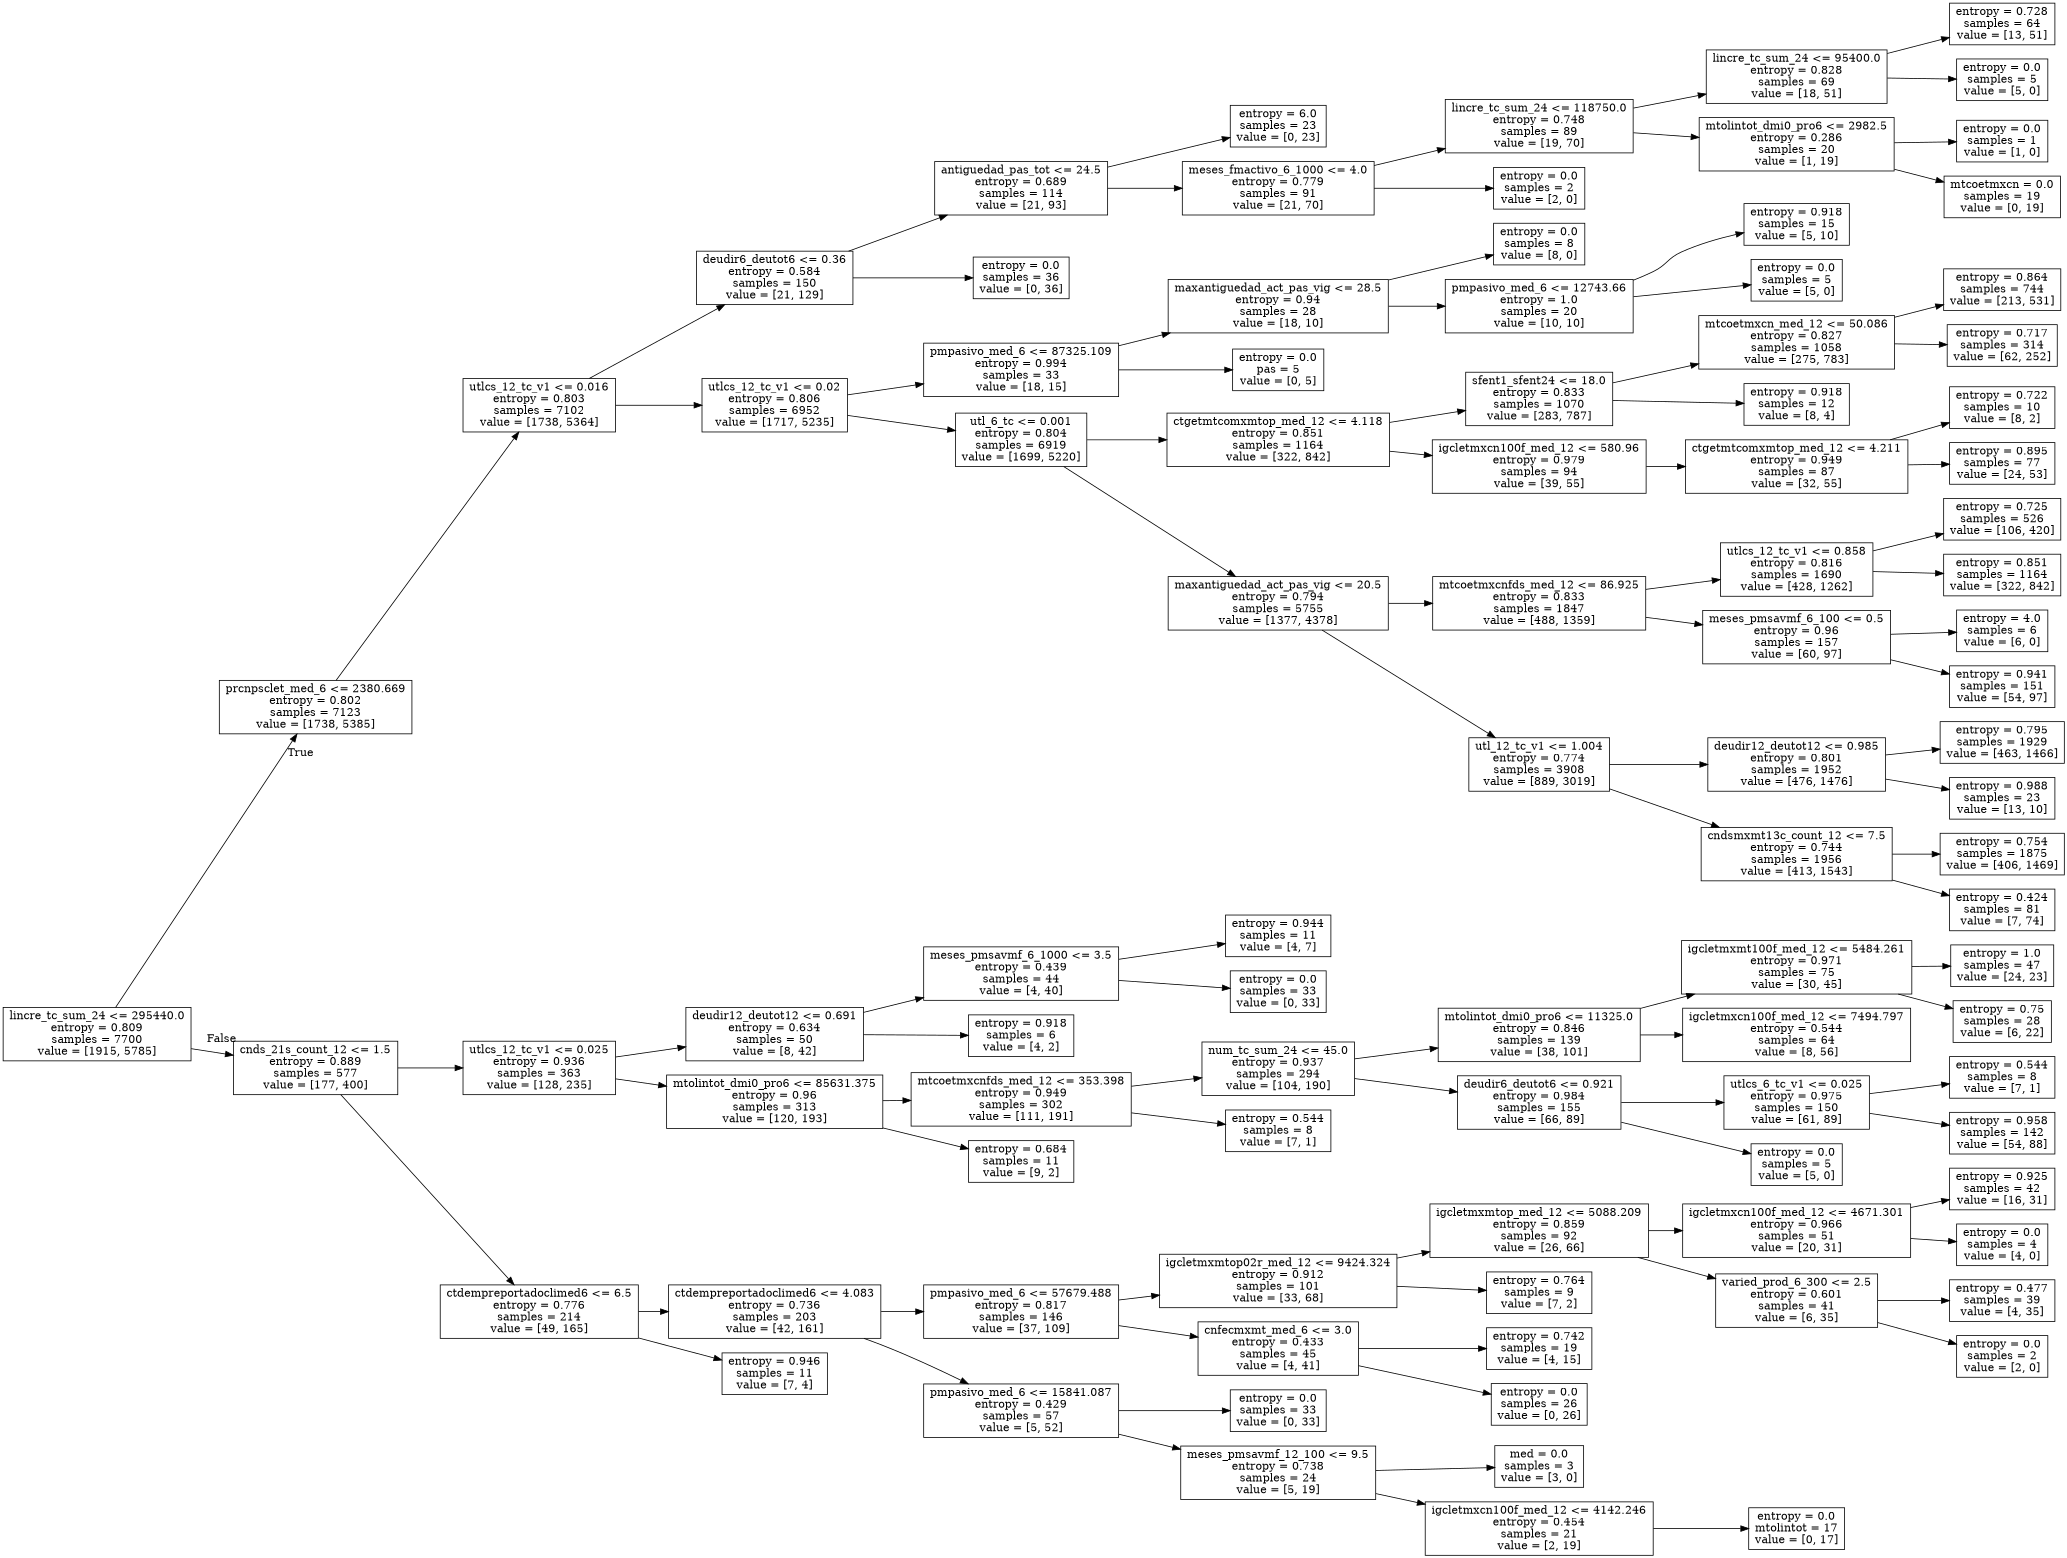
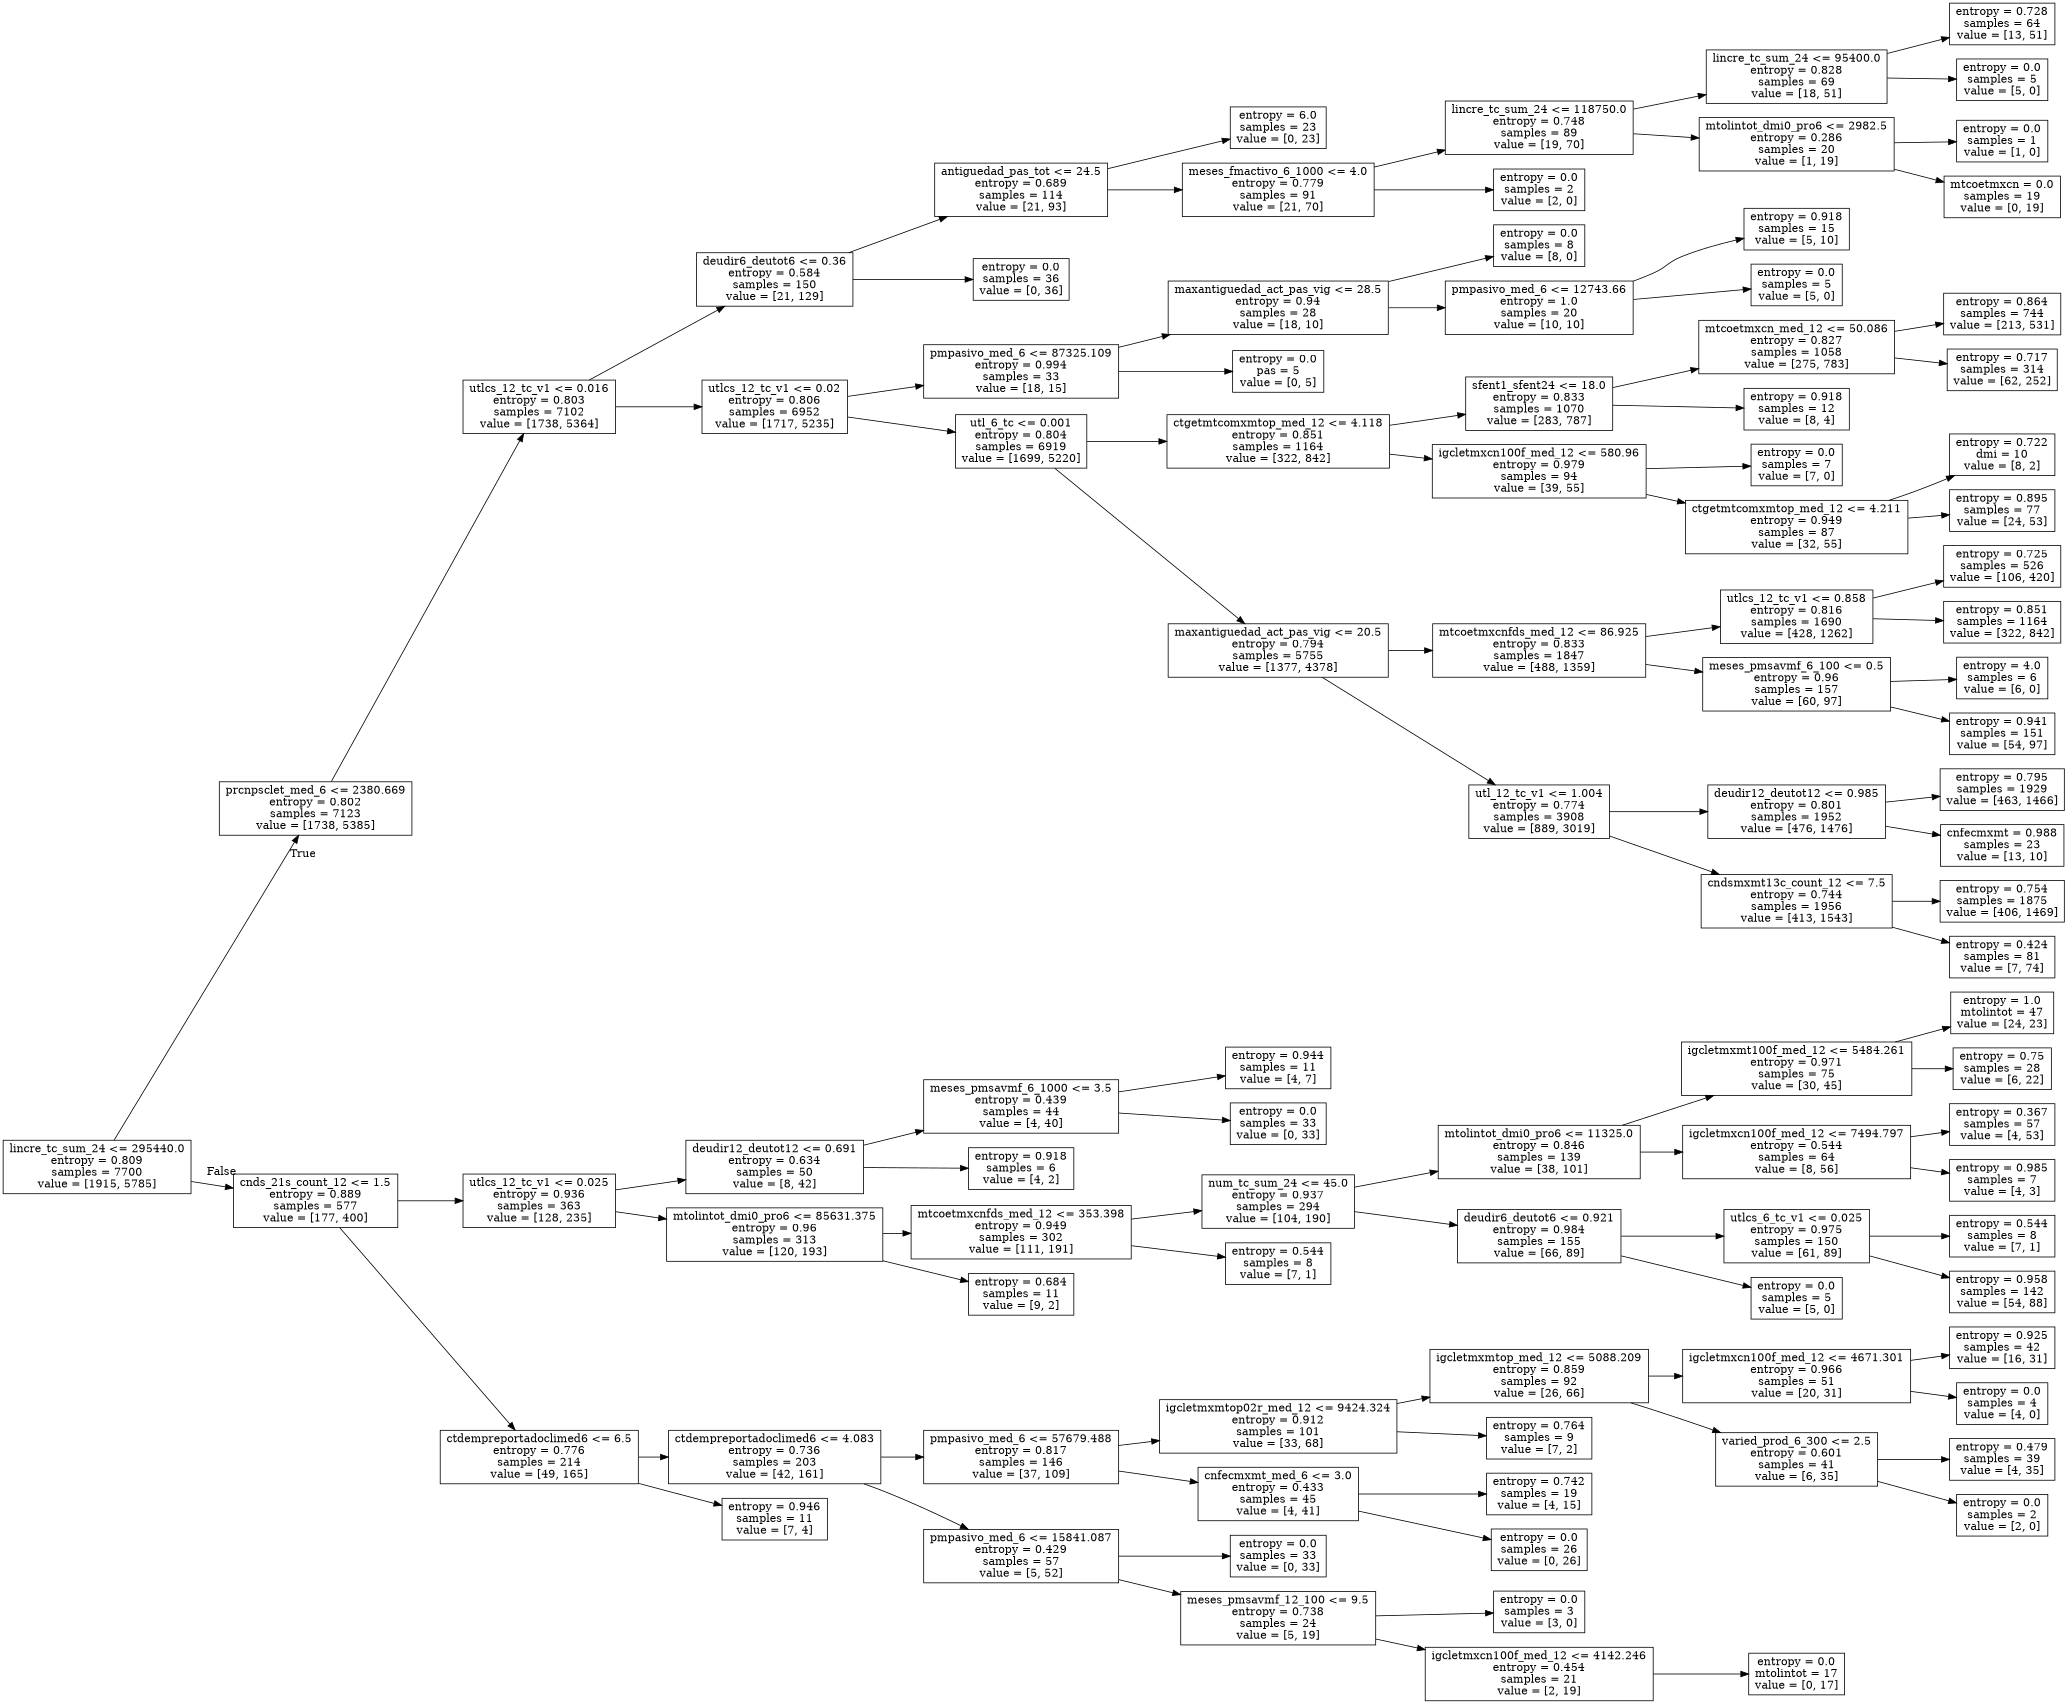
  digraph {
    rankdir=LR
    node [shape=box]
    n1 [label="lincre_tc_sum_24 <= 295440.0\nentropy = 0.809\nsamples = 7700\nvalue = [1915, 5785]"]
    n2 [label="prcnpsclet_med_6 <= 2380.669\nentropy = 0.802\nsamples = 7123\nvalue = [1738, 5385]"]
    n3 [label="cnds_21s_count_12 <= 1.5\nentropy = 0.889\nsamples = 577\nvalue = [177, 400]"]
    n4 [label="utlcs_12_tc_v1 <= 0.016\nentropy = 0.803\nsamples = 7102\nvalue = [1738, 5364]"]
    n5 [label="utlcs_12_tc_v1 <= 0.025\nentropy = 0.936\nsamples = 363\nvalue = [128, 235]"]
    n6 [label="ctdempreportadoclimed6 <= 6.5\nentropy = 0.776\nsamples = 214\nvalue = [49, 165]"]
    n7 [label="deudir6_deutot6 <= 0.36\nentropy = 0.584\nsamples = 150\nvalue = [21, 129]"]
    n8 [label="utlcs_12_tc_v1 <= 0.02\nentropy = 0.806\nsamples = 6952\nvalue = [1717, 5235]"]
    n9 [label="antiguedad_pas_tot <= 24.5\nentropy = 0.689\nsamples = 114\nvalue = [21, 93]"]
    n10 [label="entropy = 0.0\nsamples = 36\nvalue = [0, 36]"]
    n11 [label="pmpasivo_med_6 <= 87325.109\nentropy = 0.994\nsamples = 33\nvalue = [18, 15]"]
    n12 [label="utl_6_tc <= 0.001\nentropy = 0.804\nsamples = 6919\nvalue = [1699, 5220]"]
    n13 [label="entropy = 6.0\nsamples = 23\nvalue = [0, 23]"]
    n14 [label="meses_fmactivo_6_1000 <= 4.0\nentropy = 0.779\nsamples = 91\nvalue = [21, 70]"]
    n15 [label="lincre_tc_sum_24 <= 118750.0\nentropy = 0.748\nsamples = 89\nvalue = [19, 70]"]
    n16 [label="entropy = 0.0\nsamples = 2\nvalue = [2, 0]"]
    n17 [label="lincre_tc_sum_24 <= 95400.0\nentropy = 0.828\nsamples = 69\nvalue = [18, 51]"]
    n18 [label="mtolintot_dmi0_pro6 <= 2982.5\nentropy = 0.286\nsamples = 20\nvalue = [1, 19]"]
    n19 [label="entropy = 0.728\nsamples = 64\nvalue = [13, 51]"]
    n20 [label="entropy = 0.0\nsamples = 5\nvalue = [5, 0]"]
    n21 [label="entropy = 0.0\nsamples = 1\nvalue = [1, 0]"]
    n22 [label="mtcoetmxcn = 0.0\nsamples = 19\nvalue = [0, 19]"]
    n23 [label="maxantiguedad_act_pas_vig <= 28.5\nentropy = 0.94\nsamples = 28\nvalue = [18, 10]"]
    n24 [label="entropy = 0.0\npas = 5\nvalue = [0, 5]"]
    n25 [label="ctgetmtcomxmtop_med_12 <= 4.118\nentropy = 0.851\nsamples = 1164\nvalue = [322, 842]"]
    n26 [label="maxantiguedad_act_pas_vig <= 20.5\nentropy = 0.794\nsamples = 5755\nvalue = [1377, 4378]"]
    n27 [label="entropy = 0.0\nsamples = 8\nvalue = [8, 0]"]
    n28 [label="pmpasivo_med_6 <= 12743.66\nentropy = 1.0\nsamples = 20\nvalue = [10, 10]"]
    n29 [label="entropy = 0.918\nsamples = 15\nvalue = [5, 10]"]
    n30 [label="entropy = 0.0\nsamples = 5\nvalue = [5, 0]"]
    n31 [label="sfent1_sfent24 <= 18.0\nentropy = 0.833\nsamples = 1070\nvalue = [283, 787]"]
    n32 [label="igcletmxcn100f_med_12 <= 580.96\nentropy = 0.979\nsamples = 94\nvalue = [39, 55]"]
    n33 [label="mtcoetmxcnfds_med_12 <= 86.925\nentropy = 0.833\nsamples = 1847\nvalue = [488, 1359]"]
    n34 [label="utl_12_tc_v1 <= 1.004\nentropy = 0.774\nsamples = 3908\nvalue = [889, 3019]"]
    n35 [label="mtcoetmxcn_med_12 <= 50.086\nentropy = 0.827\nsamples = 1058\nvalue = [275, 783]"]
    n36 [label="entropy = 0.918\nsamples = 12\nvalue = [8, 4]"]
+   n37 [label="entropy = 0.0\nsamples = 7\nvalue = [7, 0]"]
    n38 [label="ctgetmtcomxmtop_med_12 <= 4.211\nentropy = 0.949\nsamples = 87\nvalue = [32, 55]"]
    n39 [label="entropy = 0.864\nsamples = 744\nvalue = [213, 531]"]
    n40 [label="entropy = 0.717\nsamples = 314\nvalue = [62, 252]"]
-   n41 [label="entropy = 0.722\nsamples = 10\nvalue = [8, 2]"]
+   n41 [label="entropy = 0.722\ndmi = 10\nvalue = [8, 2]"]
    n42 [label="entropy = 0.895\nsamples = 77\nvalue = [24, 53]"]
    n43 [label="utlcs_12_tc_v1 <= 0.858\nentropy = 0.816\nsamples = 1690\nvalue = [428, 1262]"]
    n44 [label="meses_pmsavmf_6_100 <= 0.5\nentropy = 0.96\nsamples = 157\nvalue = [60, 97]"]
    n45 [label="deudir12_deutot12 <= 0.985\nentropy = 0.801\nsamples = 1952\nvalue = [476, 1476]"]
    n46 [label="cndsmxmt13c_count_12 <= 7.5\nentropy = 0.744\nsamples = 1956\nvalue = [413, 1543]"]
    n47 [label="entropy = 0.725\nsamples = 526\nvalue = [106, 420]"]
    n48 [label="entropy = 0.851\nsamples = 1164\nvalue = [322, 842]"]
    n49 [label="entropy = 4.0\nsamples = 6\nvalue = [6, 0]"]
    n50 [label="entropy = 0.941\nsamples = 151\nvalue = [54, 97]"]
    n51 [label="entropy = 0.795\nsamples = 1929\nvalue = [463, 1466]"]
-   n52 [label="entropy = 0.988\nsamples = 23\nvalue = [13, 10]"]
+   n52 [label="cnfecmxmt = 0.988\nsamples = 23\nvalue = [13, 10]"]
    n53 [label="entropy = 0.754\nsamples = 1875\nvalue = [406, 1469]"]
    n54 [label="entropy = 0.424\nsamples = 81\nvalue = [7, 74]"]
    n55 [label="deudir12_deutot12 <= 0.691\nentropy = 0.634\nsamples = 50\nvalue = [8, 42]"]
    n56 [label="mtolintot_dmi0_pro6 <= 85631.375\nentropy = 0.96\nsamples = 313\nvalue = [120, 193]"]
    n57 [label="ctdempreportadoclimed6 <= 4.083\nentropy = 0.736\nsamples = 203\nvalue = [42, 161]"]
    n58 [label="entropy = 0.946\nsamples = 11\nvalue = [7, 4]"]
    n59 [label="meses_pmsavmf_6_1000 <= 3.5\nentropy = 0.439\nsamples = 44\nvalue = [4, 40]"]
    n60 [label="entropy = 0.918\nsamples = 6\nvalue = [4, 2]"]
    n61 [label="mtcoetmxcnfds_med_12 <= 353.398\nentropy = 0.949\nsamples = 302\nvalue = [111, 191]"]
    n62 [label="entropy = 0.684\nsamples = 11\nvalue = [9, 2]"]
    n63 [label="entropy = 0.944\nsamples = 11\nvalue = [4, 7]"]
    n64 [label="entropy = 0.0\nsamples = 33\nvalue = [0, 33]"]
    n65 [label="num_tc_sum_24 <= 45.0\nentropy = 0.937\nsamples = 294\nvalue = [104, 190]"]
    n66 [label="entropy = 0.544\nsamples = 8\nvalue = [7, 1]"]
    n67 [label="mtolintot_dmi0_pro6 <= 11325.0\nentropy = 0.846\nsamples = 139\nvalue = [38, 101]"]
    n68 [label="deudir6_deutot6 <= 0.921\nentropy = 0.984\nsamples = 155\nvalue = [66, 89]"]
    n69 [label="igcletmxmt100f_med_12 <= 5484.261\nentropy = 0.971\nsamples = 75\nvalue = [30, 45]"]
    n70 [label="igcletmxcn100f_med_12 <= 7494.797\nentropy = 0.544\nsamples = 64\nvalue = [8, 56]"]
    n71 [label="utlcs_6_tc_v1 <= 0.025\nentropy = 0.975\nsamples = 150\nvalue = [61, 89]"]
    n72 [label="entropy = 0.0\nsamples = 5\nvalue = [5, 0]"]
-   n73 [label="entropy = 1.0\nsamples = 47\nvalue = [24, 23]"]
+   n73 [label="entropy = 1.0\nmtolintot = 47\nvalue = [24, 23]"]
    n74 [label="entropy = 0.75\nsamples = 28\nvalue = [6, 22]"]
+   n75 [label="entropy = 0.367\nsamples = 57\nvalue = [4, 53]"]
+   n76 [label="entropy = 0.985\nsamples = 7\nvalue = [4, 3]"]
    n77 [label="entropy = 0.544\nsamples = 8\nvalue = [7, 1]"]
    n78 [label="entropy = 0.958\nsamples = 142\nvalue = [54, 88]"]
    n79 [label="pmpasivo_med_6 <= 57679.488\nentropy = 0.817\nsamples = 146\nvalue = [37, 109]"]
    n80 [label="pmpasivo_med_6 <= 15841.087\nentropy = 0.429\nsamples = 57\nvalue = [5, 52]"]
    n81 [label="igcletmxmtop02r_med_12 <= 9424.324\nentropy = 0.912\nsamples = 101\nvalue = [33, 68]"]
    n82 [label="cnfecmxmt_med_6 <= 3.0\nentropy = 0.433\nsamples = 45\nvalue = [4, 41]"]
    n83 [label="entropy = 0.0\nsamples = 33\nvalue = [0, 33]"]
    n84 [label="meses_pmsavmf_12_100 <= 9.5\nentropy = 0.738\nsamples = 24\nvalue = [5, 19]"]
    n85 [label="igcletmxmtop_med_12 <= 5088.209\nentropy = 0.859\nsamples = 92\nvalue = [26, 66]"]
    n86 [label="entropy = 0.764\nsamples = 9\nvalue = [7, 2]"]
    n87 [label="entropy = 0.742\nsamples = 19\nvalue = [4, 15]"]
    n88 [label="entropy = 0.0\nsamples = 26\nvalue = [0, 26]"]
    n89 [label="igcletmxcn100f_med_12 <= 4671.301\nentropy = 0.966\nsamples = 51\nvalue = [20, 31]"]
    n90 [label="varied_prod_6_300 <= 2.5\nentropy = 0.601\nsamples = 41\nvalue = [6, 35]"]
    n91 [label="entropy = 0.925\nsamples = 42\nvalue = [16, 31]"]
    n92 [label="entropy = 0.0\nsamples = 4\nvalue = [4, 0]"]
-   n93 [label="entropy = 0.477\nsamples = 39\nvalue = [4, 35]"]
+   n93 [label="entropy = 0.479\nsamples = 39\nvalue = [4, 35]"]
    n94 [label="entropy = 0.0\nsamples = 2\nvalue = [2, 0]"]
-   n95 [label="med = 0.0\nsamples = 3\nvalue = [3, 0]"]
+   n95 [label="entropy = 0.0\nsamples = 3\nvalue = [3, 0]"]
    n96 [label="igcletmxcn100f_med_12 <= 4142.246\nentropy = 0.454\nsamples = 21\nvalue = [2, 19]"]
    n97 [label="entropy = 0.0\nmtolintot = 17\nvalue = [0, 17]"]
    n1 -> n2 [headlabel=True labelangle=45 labeldistance=2.5]
    n1 -> n3 [headlabel=False labelangle=-45 labeldistance=2.5]
    n2 -> n4
    n3 -> n5
    n3 -> n6
    n4 -> n7
    n4 -> n8
    n5 -> n55
    n5 -> n56
    n6 -> n57
    n6 -> n58
    n7 -> n9
    n7 -> n10
    n8 -> n11
    n8 -> n12
    n9 -> n13
    n9 -> n14
    n11 -> n23
    n11 -> n24
    n12 -> n25
    n12 -> n26
    n14 -> n15
    n14 -> n16
    n15 -> n17
    n15 -> n18
    n17 -> n19
    n17 -> n20
    n18 -> n21
    n18 -> n22
    n23 -> n27
    n23 -> n28
    n25 -> n31
    n25 -> n32
    n26 -> n33
    n26 -> n34
    n28 -> n29
    n28 -> n30
    n31 -> n35
    n31 -> n36
+   n32 -> n37
    n32 -> n38
    n33 -> n43
    n33 -> n44
    n34 -> n45
    n34 -> n46
    n35 -> n39
    n35 -> n40
    n38 -> n41
    n38 -> n42
    n43 -> n47
    n43 -> n48
    n44 -> n49
    n44 -> n50
    n45 -> n51
    n45 -> n52
    n46 -> n53
    n46 -> n54
    n55 -> n59
    n55 -> n60
    n56 -> n61
    n56 -> n62
    n57 -> n79
    n57 -> n80
    n59 -> n63
    n59 -> n64
    n61 -> n65
    n61 -> n66
    n65 -> n67
    n65 -> n68
    n67 -> n69
    n67 -> n70
    n68 -> n71
    n68 -> n72
    n69 -> n73
    n69 -> n74
+   n70 -> n75
+   n70 -> n76
    n71 -> n77
    n71 -> n78
    n79 -> n81
    n79 -> n82
    n80 -> n83
    n80 -> n84
    n81 -> n85
    n81 -> n86
    n82 -> n87
    n82 -> n88
    n84 -> n95
    n84 -> n96
    n85 -> n89
    n85 -> n90
    n89 -> n91
    n89 -> n92
    n90 -> n93
    n90 -> n94
    n96 -> n97
  }
